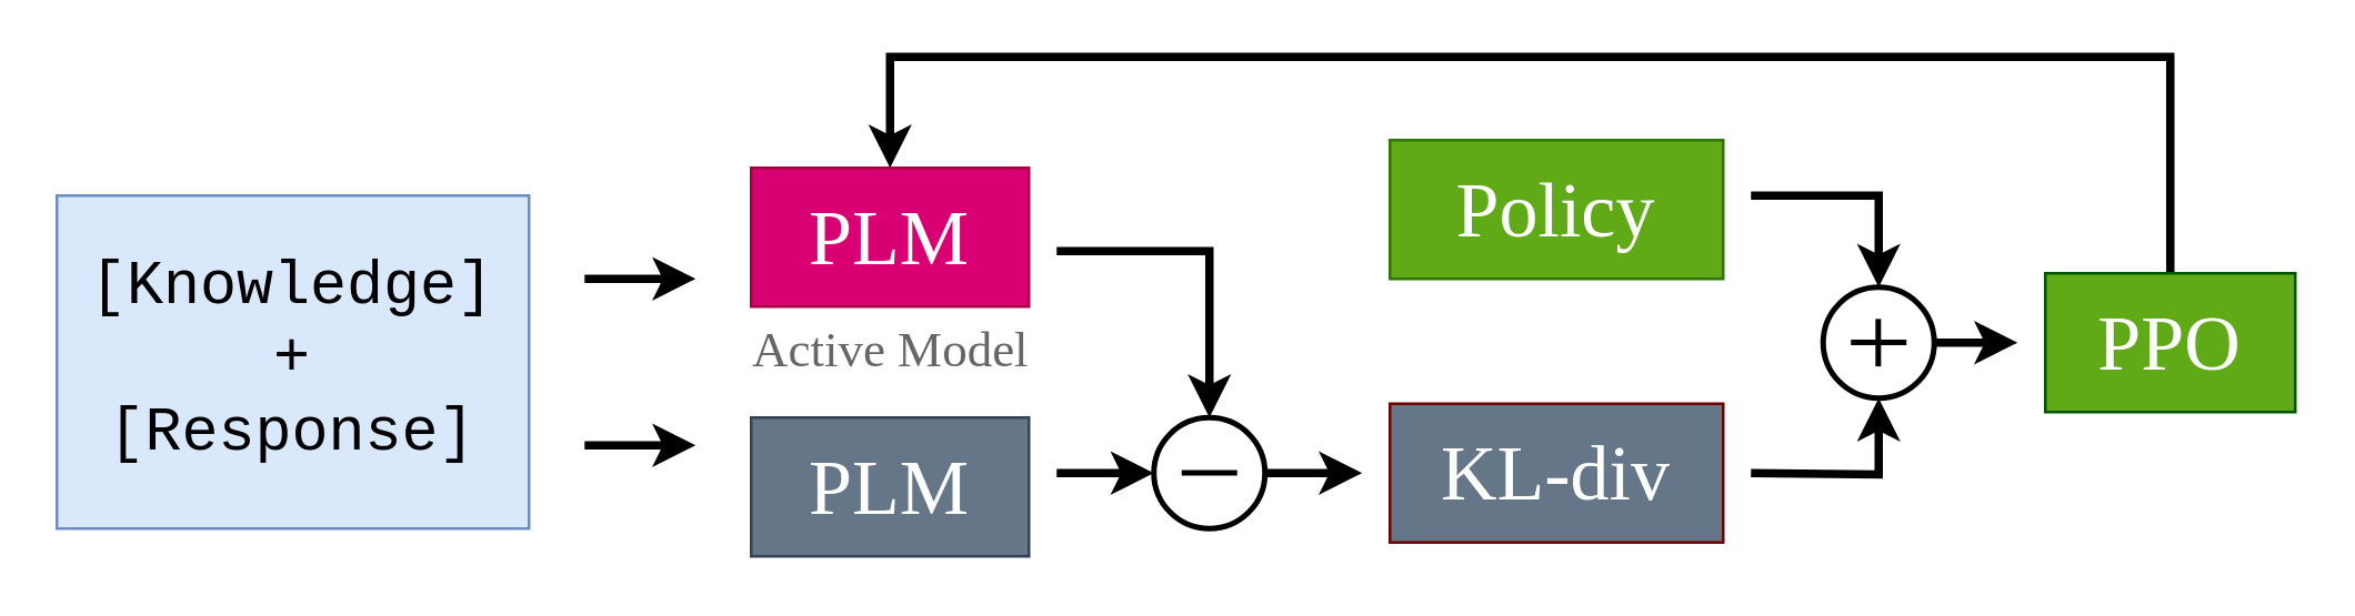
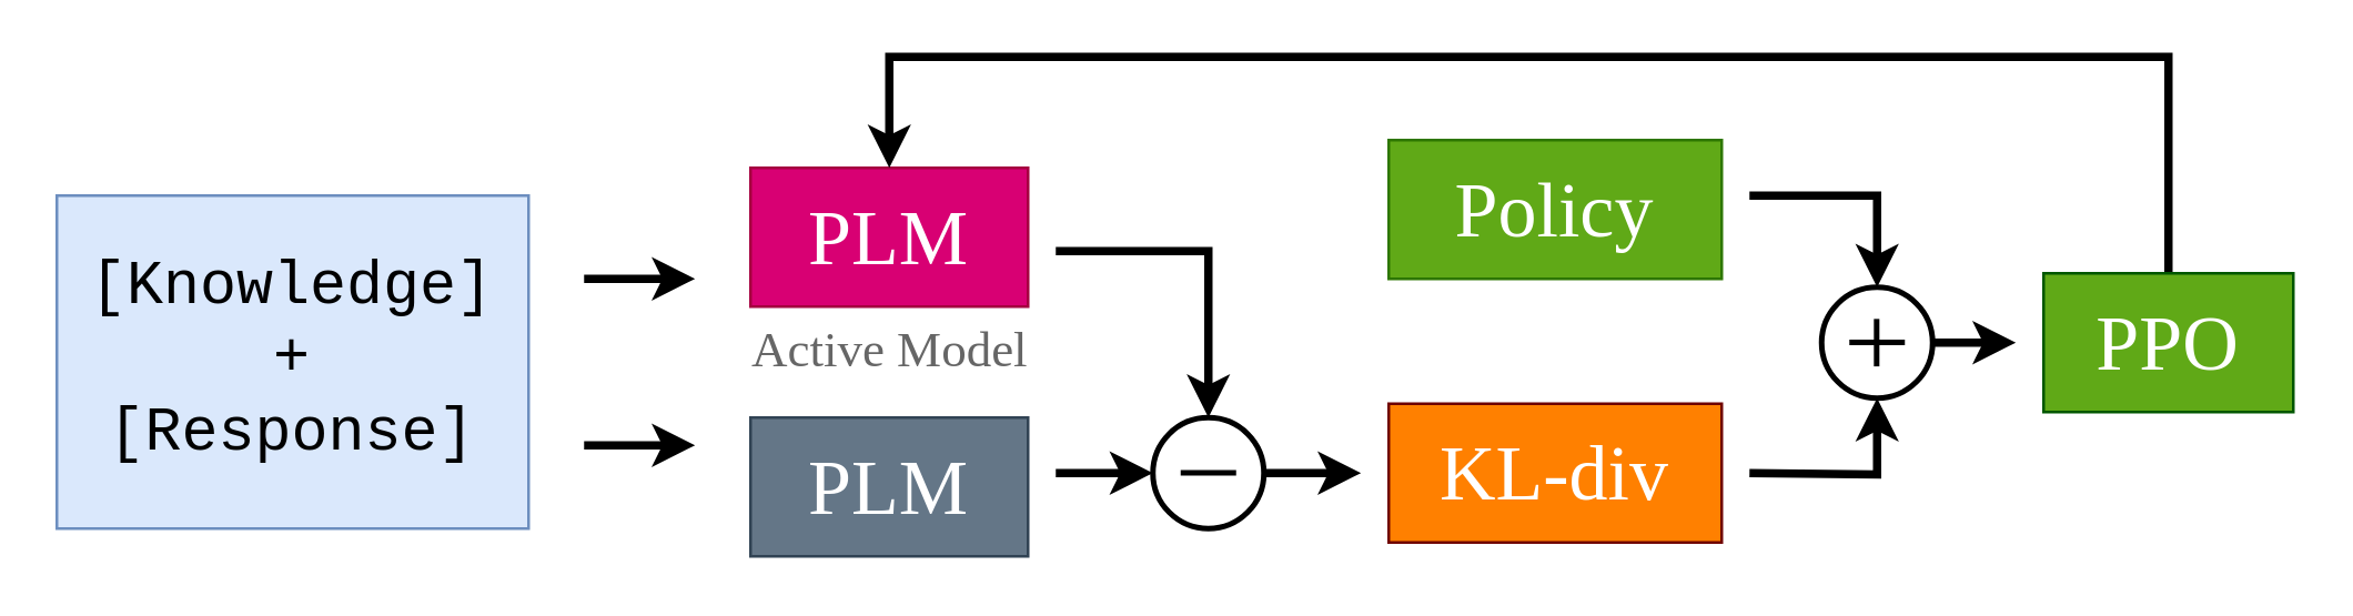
  <mxCell id="0" />
  <mxCell id="1" parent="0" />
  <mxCell id="2" value="" style="endArrow=classic;html=1;rounded=0;strokeWidth=3;fontFamily=Verdana;fontStyle=0" parent="1" edge="1"><mxGeometry width="50" height="50" relative="1" as="geometry"><mxPoint x="210" y="100" as="sourcePoint" /><mxPoint x="250" y="100" as="targetPoint" /></mxGeometry></mxCell>
  <mxCell id="3" value="" style="endArrow=classic;html=1;rounded=0;strokeWidth=3;fontFamily=Verdana;fontStyle=0" parent="1" edge="1"><mxGeometry width="50" height="50" relative="1" as="geometry"><mxPoint x="210" y="160" as="sourcePoint" /><mxPoint x="250" y="160" as="targetPoint" /></mxGeometry></mxCell>
  <mxCell id="4" value="&lt;font style=&quot;font-size: 28px;&quot;&gt;PLM&lt;/font&gt;" style="rounded=0;whiteSpace=wrap;html=1;fillColor=#d80073;strokeColor=#A50040;fontColor=#ffffff;fontFamily=Verdana;fontStyle=0" parent="1" vertex="1"><mxGeometry x="270" y="60" width="100" height="50" as="geometry" /></mxCell>
  <mxCell id="5" value="&lt;font style=&quot;font-size: 28px;&quot;&gt;PLM&lt;/font&gt;" style="rounded=0;whiteSpace=wrap;html=1;fillColor=#647687;strokeColor=#314354;fontColor=#ffffff;fontFamily=Verdana;fontStyle=0" parent="1" vertex="1"><mxGeometry x="270" y="150" width="100" height="50" as="geometry" /></mxCell>
  <mxCell id="6" value="&lt;font color=&quot;#666666&quot; style=&quot;font-size: 18px;&quot;&gt;Active Model&lt;/font&gt;" style="text;html=1;align=center;verticalAlign=middle;resizable=0;points=[];autosize=1;strokeColor=none;fillColor=none;fontFamily=Verdana;fontStyle=0" parent="1" vertex="1"><mxGeometry x="250" y="106" width="140" height="40" as="geometry" /></mxCell>
  <mxCell id="7" value="" style="endArrow=classic;html=1;rounded=0;strokeWidth=3;entryX=0.5;entryY=0;entryDx=0;entryDy=0;edgeStyle=orthogonalEdgeStyle;fontFamily=Verdana;fontStyle=0" parent="1" target="10" edge="1"><mxGeometry width="50" height="50" relative="1" as="geometry"><mxPoint x="380" y="90" as="sourcePoint" /><mxPoint x="355" y="110" as="targetPoint" /><Array as="points"><mxPoint x="435" y="90" /></Array></mxGeometry></mxCell>
  <mxCell id="8" value="" style="endArrow=classic;html=1;rounded=0;strokeWidth=3;entryX=0;entryY=0.5;entryDx=0;entryDy=0;fontFamily=Verdana;fontStyle=0" parent="1" target="10" edge="1"><mxGeometry width="50" height="50" relative="1" as="geometry"><mxPoint x="380" y="170" as="sourcePoint" /><mxPoint x="420" y="170" as="targetPoint" /></mxGeometry></mxCell>
  <mxCell id="9" style="edgeStyle=orthogonalEdgeStyle;rounded=0;orthogonalLoop=1;jettySize=auto;html=1;exitX=1;exitY=0.5;exitDx=0;exitDy=0;strokeWidth=3;fontFamily=Verdana;fontStyle=0" parent="1" source="10" edge="1"><mxGeometry relative="1" as="geometry"><mxPoint x="490" y="170" as="targetPoint" /></mxGeometry></mxCell>
  <mxCell id="10" value="" style="ellipse;whiteSpace=wrap;html=1;aspect=fixed;strokeWidth=2;fontFamily=Verdana;fontStyle=0" parent="1" vertex="1"><mxGeometry x="415" y="150" width="40" height="40" as="geometry" /></mxCell>
  <mxCell id="11" style="edgeStyle=orthogonalEdgeStyle;rounded=0;orthogonalLoop=1;jettySize=auto;html=1;entryX=0.5;entryY=1;entryDx=0;entryDy=0;strokeWidth=3;fontFamily=Verdana;fontStyle=0" parent="1" target="17" edge="1"><mxGeometry relative="1" as="geometry"><mxPoint x="630" y="170" as="sourcePoint" /></mxGeometry></mxCell>
- <mxCell id="12" value="&lt;font style=&quot;font-size: 28px;&quot;&gt;KL-div&lt;/font&gt;" style="rounded=0;whiteSpace=wrap;html=1;fillColor=#647687;strokeColor=#6F0000;fontColor=#ffffff;fontFamily=Verdana;fontStyle=0;" parent="1" vertex="1"><mxGeometry x="500" y="145" width="120" height="50" as="geometry" /></mxCell>
+ <mxCell id="12" value="&lt;font style=&quot;font-size: 28px;&quot;&gt;KL-div&lt;/font&gt;" style="rounded=0;whiteSpace=wrap;html=1;fillColor=#FF8000;strokeColor=#6F0000;fontColor=#ffffff;fontFamily=Verdana;fontStyle=0" parent="1" vertex="1"><mxGeometry x="500" y="145" width="120" height="50" as="geometry" /></mxCell>
  <mxCell id="13" style="edgeStyle=orthogonalEdgeStyle;rounded=0;orthogonalLoop=1;jettySize=auto;html=1;exitX=1;exitY=0.5;exitDx=0;exitDy=0;fontFamily=Verdana;fontStyle=0" parent="1" source="17" edge="1"><mxGeometry relative="1" as="geometry"><mxPoint x="676" y="120" as="targetPoint" /></mxGeometry></mxCell>
  <mxCell id="14" value="&lt;font style=&quot;font-size: 28px;&quot;&gt;Policy&lt;/font&gt;" style="rounded=0;whiteSpace=wrap;html=1;fillColor=#60a917;strokeColor=#2D7600;fontColor=#ffffff;fontFamily=Verdana;fontStyle=0" parent="1" vertex="1"><mxGeometry x="500" y="50" width="120" height="50" as="geometry" /></mxCell>
  <mxCell id="15" value="" style="edgeStyle=orthogonalEdgeStyle;rounded=0;orthogonalLoop=1;jettySize=auto;html=1;entryX=0.5;entryY=0;entryDx=0;entryDy=0;strokeWidth=3;fontFamily=Verdana;fontStyle=0" parent="1" target="17" edge="1"><mxGeometry relative="1" as="geometry"><mxPoint x="720" y="120" as="targetPoint" /><mxPoint x="630" y="70" as="sourcePoint" /><Array as="points"><mxPoint x="676" y="70" /></Array></mxGeometry></mxCell>
  <mxCell id="16" style="edgeStyle=orthogonalEdgeStyle;rounded=0;orthogonalLoop=1;jettySize=auto;html=1;exitX=1;exitY=0.5;exitDx=0;exitDy=0;strokeWidth=3;fontFamily=Verdana;fontStyle=0" parent="1" source="17" edge="1"><mxGeometry relative="1" as="geometry"><mxPoint x="726" y="123.333" as="targetPoint" /></mxGeometry></mxCell>
  <mxCell id="17" value="" style="ellipse;whiteSpace=wrap;html=1;aspect=fixed;strokeWidth=2;fontFamily=Verdana;fontStyle=0" parent="1" vertex="1"><mxGeometry x="656" y="103" width="40" height="40" as="geometry" /></mxCell>
  <mxCell id="18" value="" style="endArrow=none;html=1;rounded=0;strokeWidth=2;fontFamily=Verdana;fontStyle=0" parent="1" edge="1"><mxGeometry width="50" height="50" relative="1" as="geometry"><mxPoint x="425" y="169.89" as="sourcePoint" /><mxPoint x="445" y="169.89" as="targetPoint" /></mxGeometry></mxCell>
  <mxCell id="19" value="" style="endArrow=none;html=1;rounded=0;strokeWidth=2;fontFamily=Verdana;fontStyle=0" parent="1" edge="1"><mxGeometry width="50" height="50" relative="1" as="geometry"><mxPoint x="666" y="122.89" as="sourcePoint" /><mxPoint x="686" y="122.89" as="targetPoint" /></mxGeometry></mxCell>
  <mxCell id="20" value="" style="endArrow=none;html=1;rounded=0;strokeWidth=2;fontFamily=Verdana;fontStyle=0" parent="1" edge="1"><mxGeometry width="50" height="50" relative="1" as="geometry"><mxPoint x="675.83" y="114.44" as="sourcePoint" /><mxPoint x="675.83" y="131.55" as="targetPoint" /></mxGeometry></mxCell>
  <mxCell id="21" style="edgeStyle=orthogonalEdgeStyle;rounded=0;orthogonalLoop=1;jettySize=auto;html=1;exitX=0.5;exitY=0;exitDx=0;exitDy=0;entryX=0.5;entryY=0;entryDx=0;entryDy=0;strokeWidth=3;fontFamily=Verdana;fontStyle=0" parent="1" source="22" target="4" edge="1"><mxGeometry relative="1" as="geometry"><Array as="points"><mxPoint x="781" y="20" /><mxPoint x="320" y="20" /></Array></mxGeometry></mxCell>
  <mxCell id="22" value="&lt;font style=&quot;font-size: 28px;&quot;&gt;PPO&lt;/font&gt;" style="rounded=0;whiteSpace=wrap;html=1;fillColor=#60a917;strokeColor=#005700;fontColor=#ffffff;fontFamily=Verdana;fontStyle=0;" parent="1" vertex="1"><mxGeometry x="736" y="98" width="90" height="50" as="geometry" /></mxCell>
  <mxCell id="23" value="&lt;font style=&quot;font-size: 22px;&quot; face=&quot;Courier New&quot;&gt;[Knowledge]&lt;br&gt;+&lt;br&gt;[Response]&lt;br&gt;&lt;/font&gt;" style="whiteSpace=wrap;html=1;fillColor=#dae8fc;strokeColor=#6c8ebf;rounded=0;" parent="1" vertex="1"><mxGeometry x="20" y="70" width="170" height="120" as="geometry" /></mxCell>
